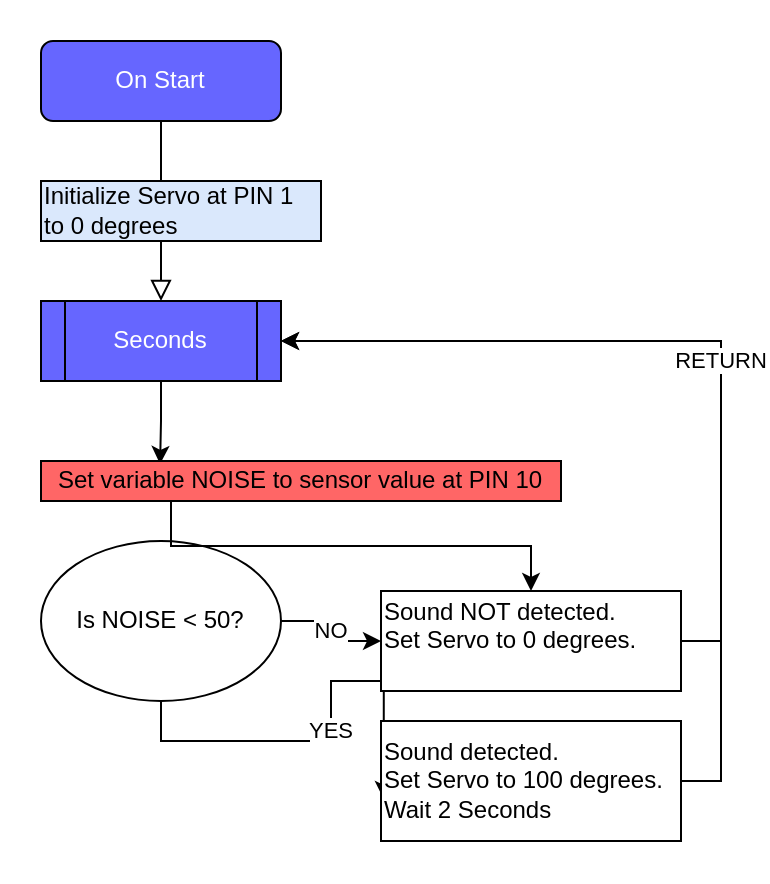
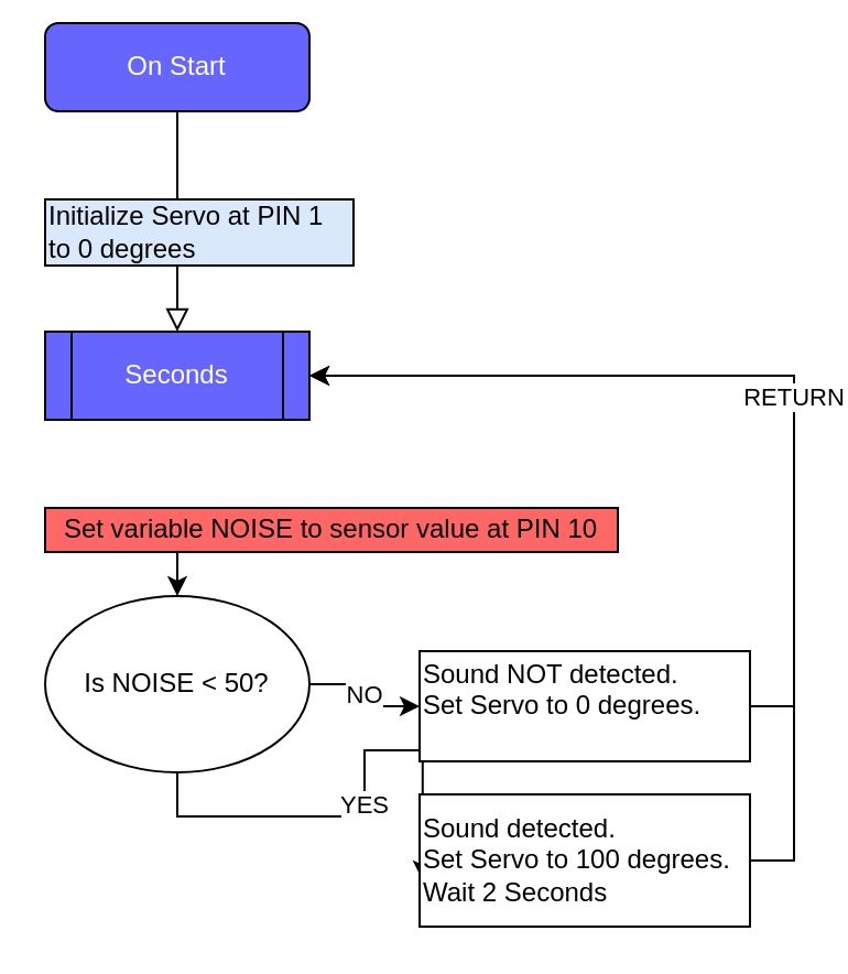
  <mxCell id="0" />
  <mxCell id="1" parent="0" />
  <mxCell id="2" value="" style="rounded=0;html=1;jettySize=auto;orthogonalLoop=1;fontSize=11;endArrow=block;endFill=0;endSize=8;strokeWidth=1;shadow=0;labelBackgroundColor=none;edgeStyle=orthogonalEdgeStyle;entryX=0.5;entryY=0;entryDx=0;entryDy=0;" parent="1" source="3" target="6" edge="1"><mxGeometry relative="1" as="geometry"><mxPoint x="80" y="170" as="targetPoint" /></mxGeometry></mxCell>
- <mxCell id="3" value="&lt;font color=&quot;#ffffff&quot;&gt;On Start&lt;/font&gt;" style="rounded=1;whiteSpace=wrap;html=1;fontSize=12;glass=0;strokeWidth=1;shadow=0;labelBackgroundColor=none;fillColor=#6666FF;" parent="1" vertex="1"><mxGeometry x="20" y="20" width="120" height="40" as="geometry" /></mxCell>
+ <mxCell id="3" value="&lt;font color=&quot;#ffffff&quot;&gt;On Start&lt;/font&gt;" style="rounded=1;whiteSpace=wrap;html=1;fontSize=12;glass=0;strokeWidth=1;shadow=0;labelBackgroundColor=none;fillColor=#6666FF;" parent="1" vertex="1"><mxGeometry x="20" y="10" width="120" height="40" as="geometry" /></mxCell>
  <mxCell id="4" value="Initialize Servo at PIN 1 to 0 degrees" style="rounded=0;whiteSpace=wrap;html=1;align=left;fillColor=#dae8fc;" vertex="1" parent="1"><mxGeometry x="20" y="90" width="140" height="30" as="geometry" /></mxCell>
- <mxCell id="5" style="edgeStyle=orthogonalEdgeStyle;rounded=0;orthogonalLoop=1;jettySize=auto;html=1;exitX=0.5;exitY=1;exitDx=0;exitDy=0;entryX=0.229;entryY=0.075;entryDx=0;entryDy=0;entryPerimeter=0;" edge="1" parent="1" source="6" target="11"><mxGeometry relative="1" as="geometry" /></mxCell>
  <mxCell id="6" value="&lt;font color=&quot;#ffffff&quot;&gt;Seconds&lt;/font&gt;" style="shape=process;whiteSpace=wrap;html=1;backgroundOutline=1;fillColor=#6666FF;" vertex="1" parent="1"><mxGeometry x="20" y="150" width="120" height="40" as="geometry" /></mxCell>
  <mxCell id="7" value="NO" style="edgeStyle=orthogonalEdgeStyle;rounded=0;orthogonalLoop=1;jettySize=auto;html=1;exitX=1;exitY=0.5;exitDx=0;exitDy=0;entryX=0;entryY=0.5;entryDx=0;entryDy=0;" edge="1" parent="1" source="9" target="13"><mxGeometry relative="1" as="geometry"><mxPoint x="180" y="320" as="targetPoint" /></mxGeometry></mxCell>
  <mxCell id="8" value="YES" style="edgeStyle=orthogonalEdgeStyle;rounded=0;orthogonalLoop=1;jettySize=auto;html=1;exitX=0.5;exitY=1;exitDx=0;exitDy=0;entryX=0.009;entryY=0.65;entryDx=0;entryDy=0;entryPerimeter=0;" edge="1" parent="1" source="9" target="15"><mxGeometry relative="1" as="geometry" /></mxCell>
  <mxCell id="9" value="Is NOISE &amp;lt; 50?" style="ellipse;whiteSpace=wrap;html=1;" vertex="1" parent="1"><mxGeometry x="20" y="270" width="120" height="80" as="geometry" /></mxCell>
- <mxCell id="10" style="edgeStyle=orthogonalEdgeStyle;rounded=0;orthogonalLoop=1;jettySize=auto;html=1;exitX=0.25;exitY=1;exitDx=0;exitDy=0;" edge="1" parent="1" source="11" target="13"><mxGeometry relative="1" as="geometry" /></mxCell>
+ <mxCell id="10" style="edgeStyle=orthogonalEdgeStyle;rounded=0;orthogonalLoop=1;jettySize=auto;html=1;exitX=0.25;exitY=1;exitDx=0;exitDy=0;entryX=0.5;entryY=0;entryDx=0;entryDy=0;" edge="1" parent="1" source="11" target="9"><mxGeometry relative="1" as="geometry" /></mxCell>
  <mxCell id="11" value="Set variable NOISE to sensor value at PIN 10" style="rounded=0;whiteSpace=wrap;html=1;fillColor=#FF6666;" vertex="1" parent="1"><mxGeometry x="20" y="230" width="260" height="20" as="geometry" /></mxCell>
  <mxCell id="12" style="edgeStyle=orthogonalEdgeStyle;rounded=0;orthogonalLoop=1;jettySize=auto;html=1;exitX=1;exitY=0.5;exitDx=0;exitDy=0;entryX=1;entryY=0.5;entryDx=0;entryDy=0;" edge="1" parent="1" source="13" target="6"><mxGeometry relative="1" as="geometry" /></mxCell>
  <mxCell id="13" value="&lt;div&gt;&lt;span style=&quot;font-family: &amp;#34;helvetica&amp;#34;&quot;&gt;Sound NOT detected.&lt;/span&gt;&lt;/div&gt;&lt;div&gt;&lt;span style=&quot;font-family: &amp;#34;helvetica&amp;#34;&quot;&gt;Set Servo to 0 degrees.&lt;/span&gt;&lt;/div&gt;&lt;div&gt;&lt;span style=&quot;font-family: &amp;#34;helvetica&amp;#34;&quot;&gt;&lt;br&gt;&lt;/span&gt;&lt;/div&gt;" style="whiteSpace=wrap;html=1;align=left;" vertex="1" parent="1"><mxGeometry x="190" y="295" width="150" height="50" as="geometry" /></mxCell>
  <mxCell id="14" value="RETURN" style="edgeStyle=orthogonalEdgeStyle;rounded=0;orthogonalLoop=1;jettySize=auto;html=1;exitX=1;exitY=0.5;exitDx=0;exitDy=0;entryX=1;entryY=0.5;entryDx=0;entryDy=0;" edge="1" parent="1" source="15" target="6"><mxGeometry relative="1" as="geometry" /></mxCell>
  <mxCell id="15" value="&lt;div&gt;&lt;span style=&quot;font-family: &amp;#34;helvetica&amp;#34;&quot;&gt;Sound detected.&lt;/span&gt;&lt;/div&gt;&lt;div&gt;&lt;span style=&quot;font-family: &amp;#34;helvetica&amp;#34;&quot;&gt;Set Servo to 100 degrees.&lt;/span&gt;&lt;/div&gt;&lt;div&gt;&lt;span style=&quot;font-family: &amp;#34;helvetica&amp;#34;&quot;&gt;Wait 2 Seconds&lt;/span&gt;&lt;/div&gt;" style="whiteSpace=wrap;html=1;align=left;" vertex="1" parent="1"><mxGeometry x="190" y="360" width="150" height="60" as="geometry" /></mxCell>
